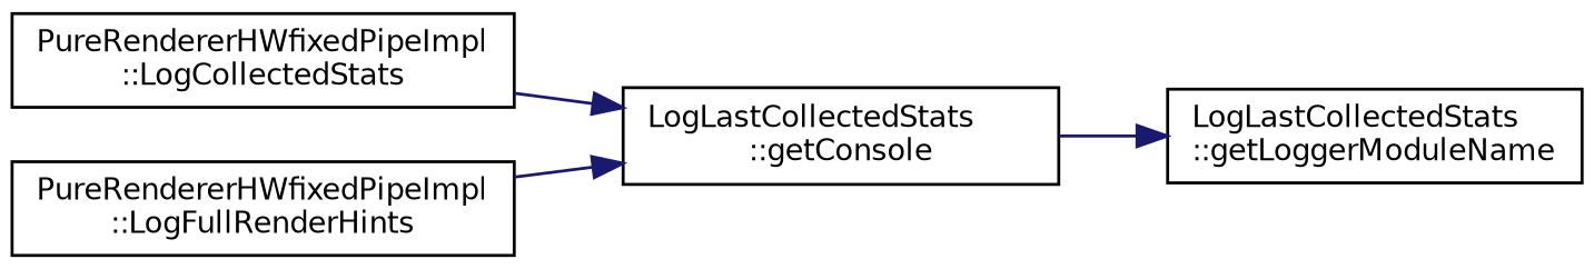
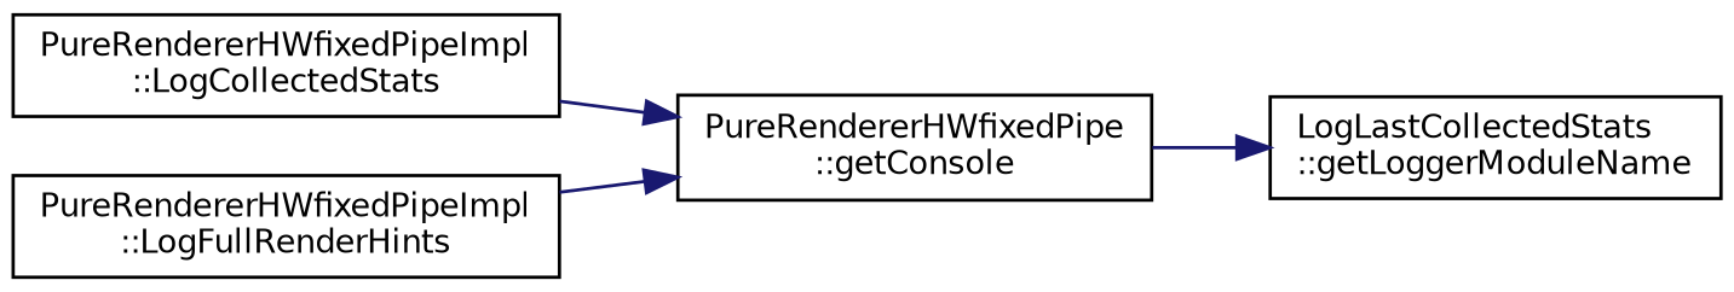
  digraph {
    rankdir=LR
    node [color=black fillcolor=white fontname=Helvetica fontsize=10 shape=record style=filled]
    edge [color=midnightblue fontname=Helvetica fontsize=10 labelfontname=Helvetica labelfontsize=10 style=solid]
    n1 [height=0.2 label="PureRendererHWfixedPipeImpl\l::LogCollectedStats" width=0.4]
-   n2 [height=0.2 label="LogLastCollectedStats\l::getConsole" width=0.4]
+   n2 [height=0.2 label="PureRendererHWfixedPipe\l::getConsole" width=0.4]
    n3 [height=0.2 label="PureRendererHWfixedPipeImpl\l::LogFullRenderHints" width=0.4]
    n4 [height=0.2 label="LogLastCollectedStats\l::getLoggerModuleName" width=0.4]
    n1 -> n2
    n2 -> n4
    n3 -> n2
  }
